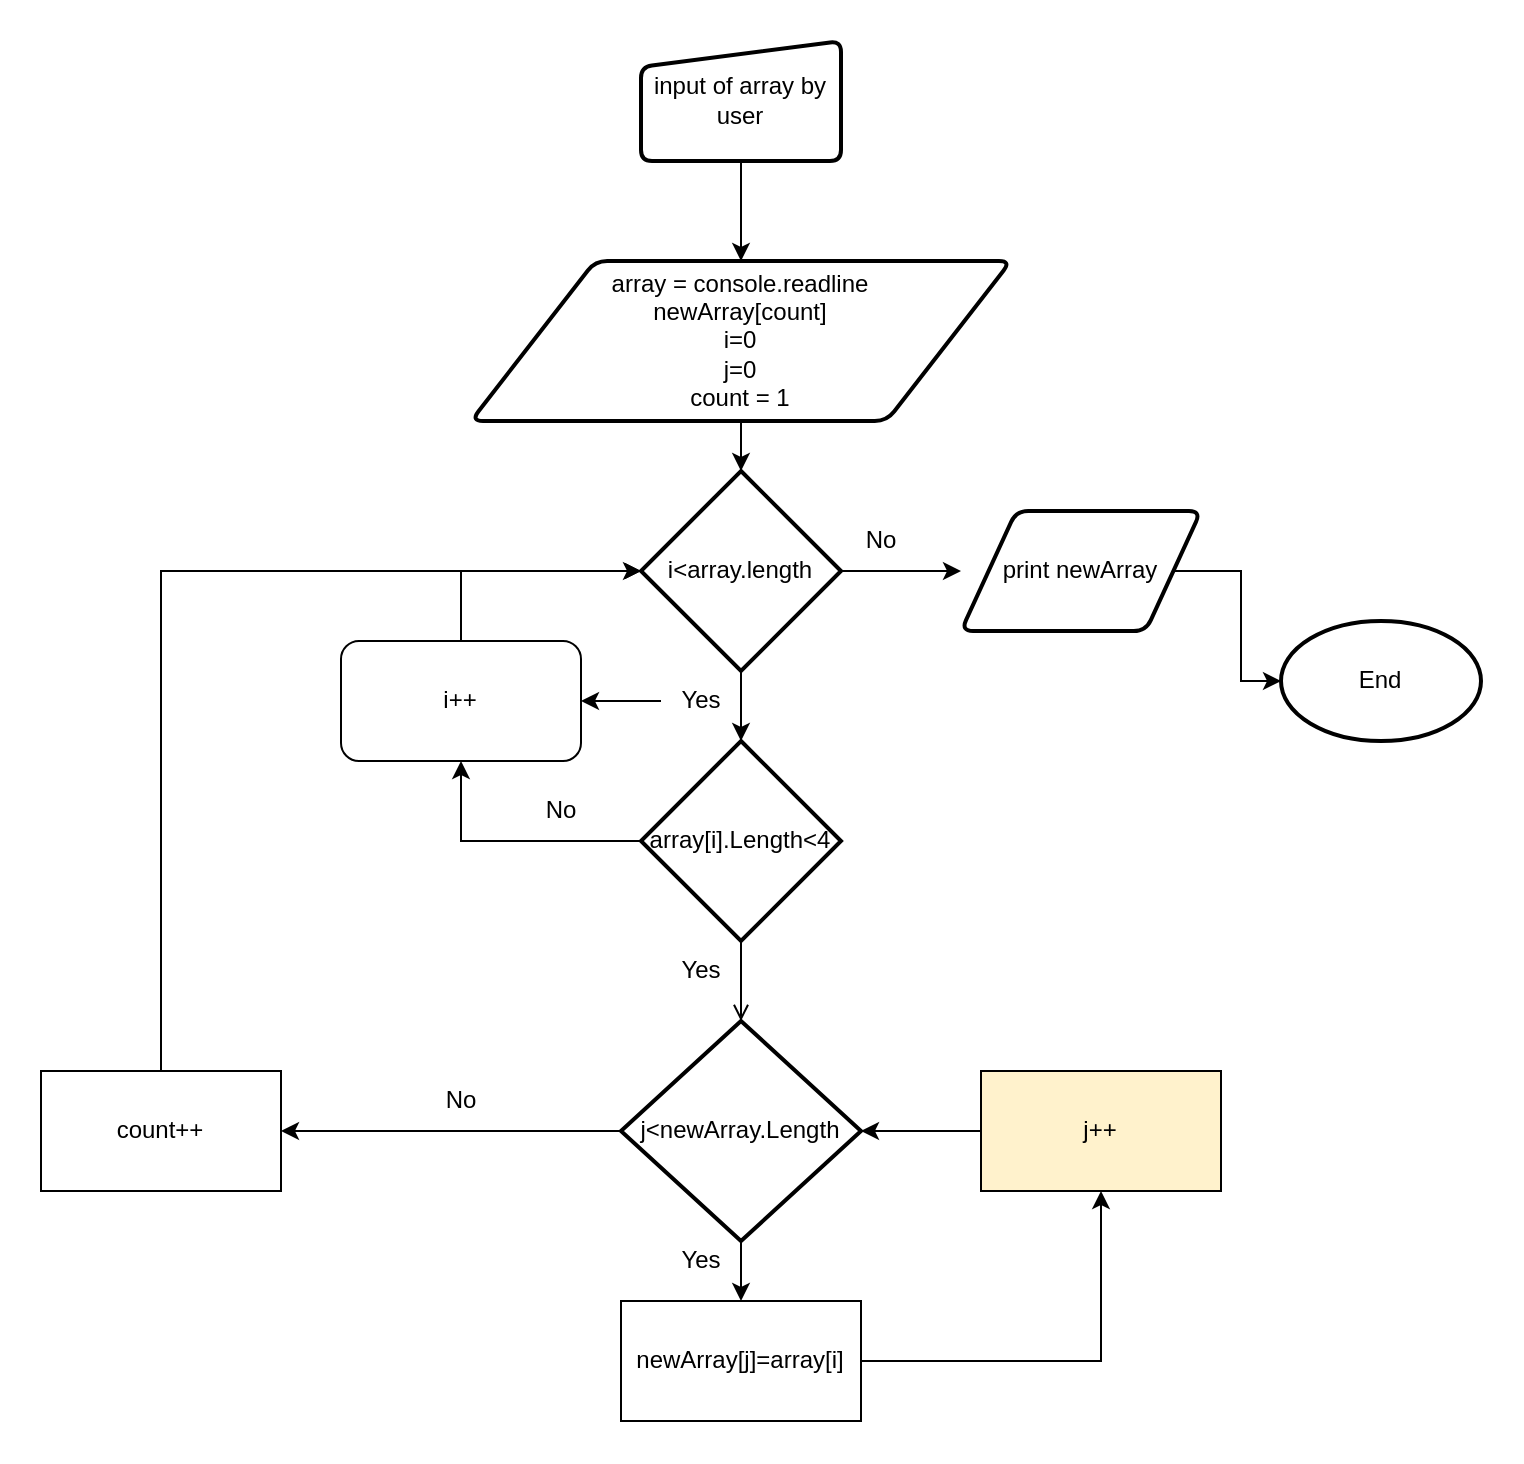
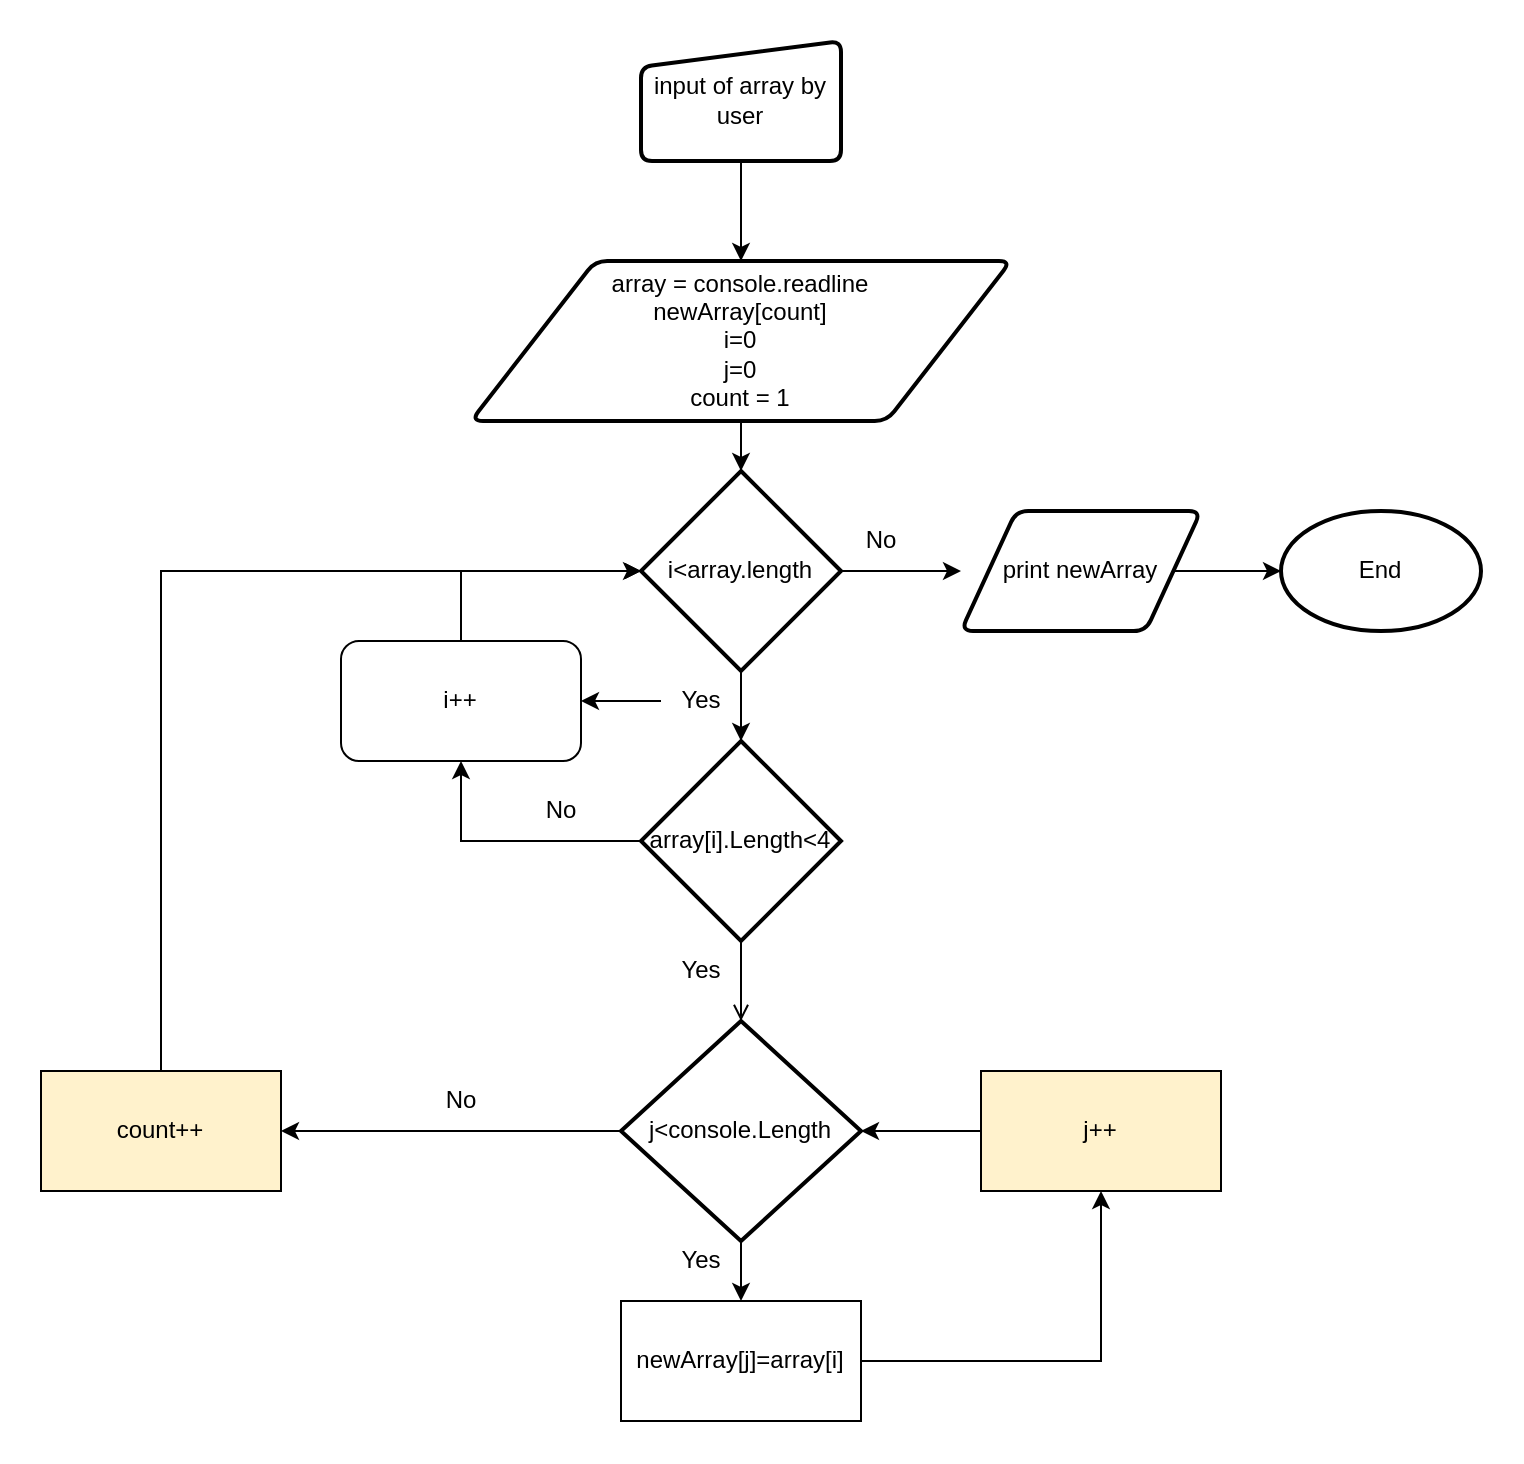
  <mxCell id="0" />
  <mxCell id="1" parent="0" />
  <mxCell id="2" style="edgeStyle=orthogonalEdgeStyle;rounded=0;orthogonalLoop=1;jettySize=auto;html=1;exitX=0.5;exitY=1;exitDx=0;exitDy=0;entryX=0.5;entryY=0;entryDx=0;entryDy=0;entryPerimeter=0;" edge="1" parent="1" source="3"><mxGeometry relative="1" as="geometry"><mxPoint x="370" y="130" as="targetPoint" /></mxGeometry></mxCell>
  <mxCell id="3" value="input of array by user" style="html=1;strokeWidth=2;shape=manualInput;whiteSpace=wrap;rounded=1;size=13;arcSize=11;" vertex="1" parent="1"><mxGeometry x="320" y="20" width="100" height="60" as="geometry" /></mxCell>
  <mxCell id="4" style="edgeStyle=orthogonalEdgeStyle;rounded=0;orthogonalLoop=1;jettySize=auto;html=1;entryX=0.5;entryY=0;entryDx=0;entryDy=0;entryPerimeter=0;" edge="1" parent="1" source="5" target="8"><mxGeometry relative="1" as="geometry" /></mxCell>
  <mxCell id="5" value="array = console.readline&lt;br&gt;newArray[count]&lt;br&gt;i=0&lt;br&gt;j=0&lt;br&gt;count = 1" style="shape=parallelogram;html=1;strokeWidth=2;perimeter=parallelogramPerimeter;whiteSpace=wrap;rounded=1;arcSize=12;size=0.23;" vertex="1" parent="1"><mxGeometry x="235" y="130" width="270" height="80" as="geometry" /></mxCell>
  <mxCell id="6" style="edgeStyle=orthogonalEdgeStyle;rounded=0;orthogonalLoop=1;jettySize=auto;html=1;entryX=0.5;entryY=0;entryDx=0;entryDy=0;entryPerimeter=0;" edge="1" parent="1" source="8" target="11"><mxGeometry relative="1" as="geometry"><mxPoint x="370" y="360" as="targetPoint" /></mxGeometry></mxCell>
  <mxCell id="7" style="edgeStyle=orthogonalEdgeStyle;rounded=0;orthogonalLoop=1;jettySize=auto;html=1;exitX=1;exitY=0.5;exitDx=0;exitDy=0;exitPerimeter=0;" edge="1" parent="1" source="8"><mxGeometry relative="1" as="geometry"><mxPoint x="480" y="285" as="targetPoint" /></mxGeometry></mxCell>
  <mxCell id="8" value="i&amp;lt;array.length" style="strokeWidth=2;html=1;shape=mxgraph.flowchart.decision;whiteSpace=wrap;" vertex="1" parent="1"><mxGeometry x="320" y="235" width="100" height="100" as="geometry" /></mxCell>
  <mxCell id="9" style="edgeStyle=orthogonalEdgeStyle;rounded=0;orthogonalLoop=1;jettySize=auto;html=1;entryX=0.5;entryY=0;entryDx=0;entryDy=0;entryPerimeter=0;endArrow=open;" edge="1" parent="1" source="11" target="24"><mxGeometry relative="1" as="geometry" /></mxCell>
  <mxCell id="10" style="edgeStyle=orthogonalEdgeStyle;rounded=0;orthogonalLoop=1;jettySize=auto;html=1;exitX=0;exitY=0.5;exitDx=0;exitDy=0;exitPerimeter=0;entryX=0.5;entryY=1;entryDx=0;entryDy=0;" edge="1" parent="1" source="11" target="20"><mxGeometry relative="1" as="geometry" /></mxCell>
  <mxCell id="11" value="array[i].Length&amp;lt;4" style="strokeWidth=2;html=1;shape=mxgraph.flowchart.decision;whiteSpace=wrap;" vertex="1" parent="1"><mxGeometry x="320" y="370" width="100" height="100" as="geometry" /></mxCell>
  <mxCell id="12" value="" style="edgeStyle=orthogonalEdgeStyle;rounded=0;orthogonalLoop=1;jettySize=auto;html=1;" edge="1" parent="1" source="13" target="20"><mxGeometry relative="1" as="geometry" /></mxCell>
  <mxCell id="13" value="Yes" style="text;html=1;align=center;verticalAlign=middle;resizable=0;points=[];autosize=1;strokeColor=none;fillColor=none;" vertex="1" parent="1"><mxGeometry x="330" y="335" width="40" height="30" as="geometry" /></mxCell>
  <mxCell id="14" style="edgeStyle=orthogonalEdgeStyle;rounded=0;orthogonalLoop=1;jettySize=auto;html=1;exitX=1;exitY=0.5;exitDx=0;exitDy=0;entryX=0;entryY=0.5;entryDx=0;entryDy=0;entryPerimeter=0;" edge="1" parent="1" source="15" target="16"><mxGeometry relative="1" as="geometry" /></mxCell>
  <mxCell id="15" value="print newArray" style="shape=parallelogram;html=1;strokeWidth=2;perimeter=parallelogramPerimeter;whiteSpace=wrap;rounded=1;arcSize=12;size=0.23;" vertex="1" parent="1"><mxGeometry x="480" y="255" width="120" height="60" as="geometry" /></mxCell>
- <mxCell id="16" value="End" style="strokeWidth=2;html=1;shape=mxgraph.flowchart.start_1;whiteSpace=wrap;" vertex="1" parent="1"><mxGeometry x="640" y="310" width="100" height="60" as="geometry" /></mxCell>
+ <mxCell id="16" value="End" style="strokeWidth=2;html=1;shape=mxgraph.flowchart.start_1;whiteSpace=wrap;" vertex="1" parent="1"><mxGeometry x="640" y="255" width="100" height="60" as="geometry" /></mxCell>
  <mxCell id="17" value="No" style="text;html=1;align=center;verticalAlign=middle;resizable=0;points=[];autosize=1;strokeColor=none;fillColor=none;" vertex="1" parent="1"><mxGeometry x="420" y="255" width="40" height="30" as="geometry" /></mxCell>
  <mxCell id="18" value="No" style="text;html=1;align=center;verticalAlign=middle;resizable=0;points=[];autosize=1;strokeColor=none;fillColor=none;" vertex="1" parent="1"><mxGeometry x="260" y="390" width="40" height="30" as="geometry" /></mxCell>
  <mxCell id="19" style="edgeStyle=orthogonalEdgeStyle;rounded=0;orthogonalLoop=1;jettySize=auto;html=1;exitX=0.5;exitY=0;exitDx=0;exitDy=0;entryX=0;entryY=0.5;entryDx=0;entryDy=0;entryPerimeter=0;endArrow=open;" edge="1" parent="1" source="20" target="8"><mxGeometry relative="1" as="geometry" /></mxCell>
  <mxCell id="20" value="i++" style="whiteSpace=wrap;html=1;rounded=1;" vertex="1" parent="1"><mxGeometry x="170" y="320" width="120" height="60" as="geometry" /></mxCell>
  <mxCell id="21" value="Yes" style="text;html=1;align=center;verticalAlign=middle;resizable=0;points=[];autosize=1;strokeColor=none;fillColor=none;" vertex="1" parent="1"><mxGeometry x="330" y="470" width="40" height="30" as="geometry" /></mxCell>
  <mxCell id="22" style="edgeStyle=orthogonalEdgeStyle;rounded=0;orthogonalLoop=1;jettySize=auto;html=1;exitX=0.5;exitY=1;exitDx=0;exitDy=0;exitPerimeter=0;" edge="1" parent="1" source="24"><mxGeometry relative="1" as="geometry"><mxPoint x="370" y="650" as="targetPoint" /></mxGeometry></mxCell>
  <mxCell id="23" style="edgeStyle=orthogonalEdgeStyle;rounded=0;orthogonalLoop=1;jettySize=auto;html=1;" edge="1" parent="1" source="24"><mxGeometry relative="1" as="geometry"><mxPoint x="140" y="565" as="targetPoint" /></mxGeometry></mxCell>
- <mxCell id="24" value="j&amp;lt;newArray.Length" style="strokeWidth=2;html=1;shape=mxgraph.flowchart.decision;whiteSpace=wrap;" vertex="1" parent="1"><mxGeometry x="310" y="510" width="120" height="110" as="geometry" /></mxCell>
+ <mxCell id="24" value="j&amp;lt;console.Length" style="strokeWidth=2;html=1;shape=mxgraph.flowchart.decision;whiteSpace=wrap;" vertex="1" parent="1"><mxGeometry x="310" y="510" width="120" height="110" as="geometry" /></mxCell>
  <mxCell id="25" style="edgeStyle=orthogonalEdgeStyle;rounded=0;orthogonalLoop=1;jettySize=auto;html=1;exitX=1;exitY=0.5;exitDx=0;exitDy=0;entryX=0.5;entryY=1;entryDx=0;entryDy=0;" edge="1" parent="1" source="26" target="31"><mxGeometry relative="1" as="geometry" /></mxCell>
  <mxCell id="26" value="newArray[j]=array[i]" style="whiteSpace=wrap;html=1;" vertex="1" parent="1"><mxGeometry x="310" y="650" width="120" height="60" as="geometry" /></mxCell>
  <mxCell id="27" value="Yes" style="text;html=1;align=center;verticalAlign=middle;resizable=0;points=[];autosize=1;strokeColor=none;fillColor=none;" vertex="1" parent="1"><mxGeometry x="330" y="615" width="40" height="30" as="geometry" /></mxCell>
  <mxCell id="28" style="edgeStyle=orthogonalEdgeStyle;rounded=0;orthogonalLoop=1;jettySize=auto;html=1;exitX=0.5;exitY=0;exitDx=0;exitDy=0;" edge="1" parent="1" source="29" target="8"><mxGeometry relative="1" as="geometry"><mxPoint x="180" y="270" as="targetPoint" /><Array as="points"><mxPoint x="80" y="285" /></Array></mxGeometry></mxCell>
- <mxCell id="29" value="count++" style="whiteSpace=wrap;html=1;" vertex="1" parent="1"><mxGeometry x="20" y="535" width="120" height="60" as="geometry" /></mxCell>
+ <mxCell id="29" value="count++" style="whiteSpace=wrap;html=1;fillColor=#fff2cc;" vertex="1" parent="1"><mxGeometry x="20" y="535" width="120" height="60" as="geometry" /></mxCell>
  <mxCell id="30" style="edgeStyle=orthogonalEdgeStyle;rounded=0;orthogonalLoop=1;jettySize=auto;html=1;exitX=0;exitY=0.5;exitDx=0;exitDy=0;entryX=1;entryY=0.5;entryDx=0;entryDy=0;entryPerimeter=0;" edge="1" parent="1" source="31" target="24"><mxGeometry relative="1" as="geometry" /></mxCell>
  <mxCell id="31" value="j++" style="whiteSpace=wrap;html=1;fillColor=#fff2cc;" vertex="1" parent="1"><mxGeometry x="490" y="535" width="120" height="60" as="geometry" /></mxCell>
  <mxCell id="32" value="No" style="text;html=1;align=center;verticalAlign=middle;resizable=0;points=[];autosize=1;strokeColor=none;fillColor=none;" vertex="1" parent="1"><mxGeometry x="210" y="535" width="40" height="30" as="geometry" /></mxCell>
